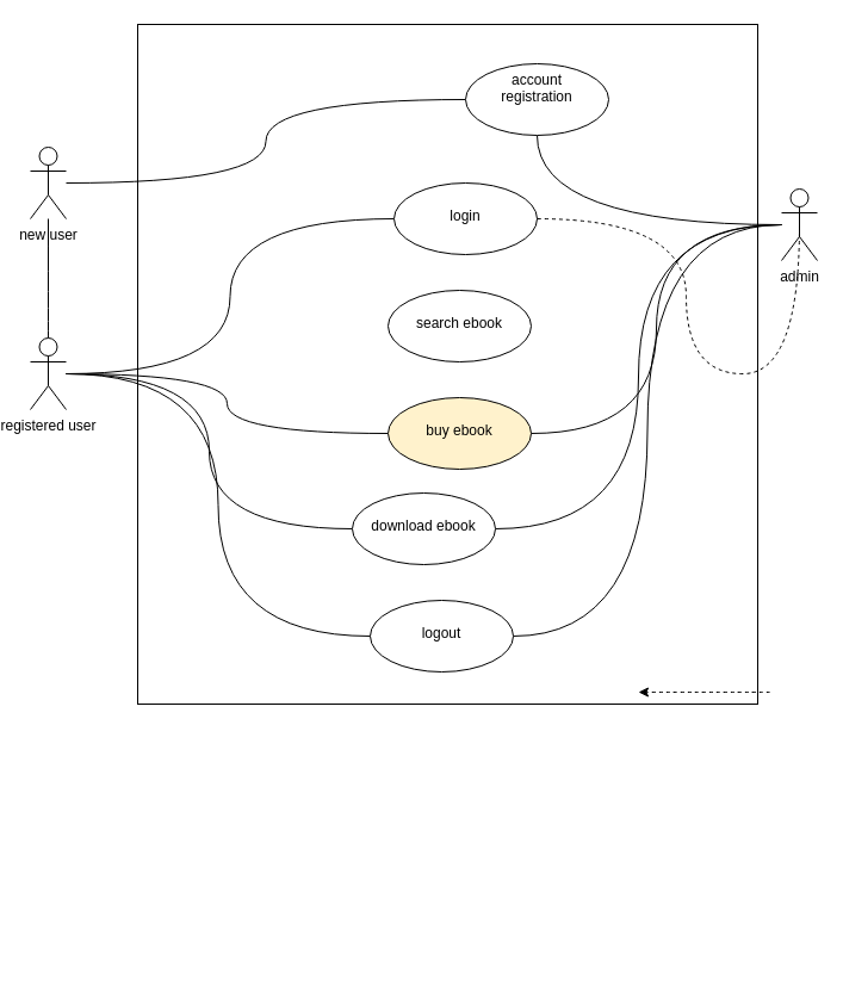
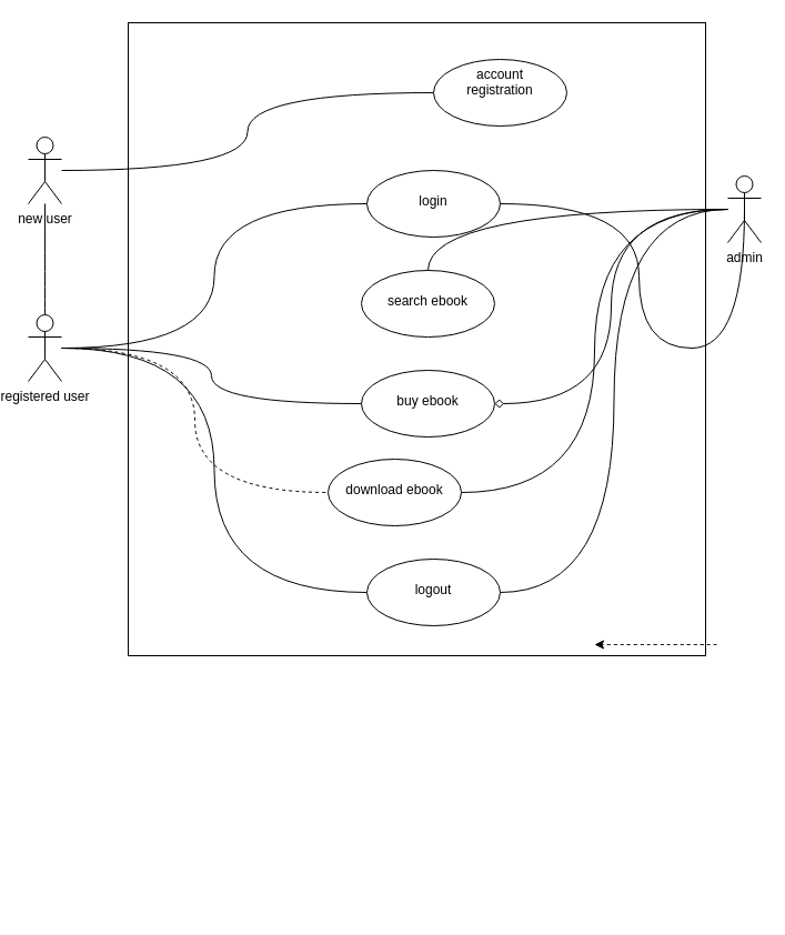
  <mxCell id="0" />
  <mxCell id="1" parent="0" />
  <mxCell id="2" value="" style="rounded=0;whiteSpace=wrap;html=1;" vertex="1" parent="1"><mxGeometry x="110" y="20" width="520" height="570" as="geometry" /></mxCell>
  <mxCell id="3" value="" style="edgeStyle=orthogonalEdgeStyle;orthogonalLoop=1;jettySize=auto;html=1;curved=1;endArrow=none;endFill=0;entryX=0;entryY=0.5;entryDx=0;entryDy=0;" parent="1" source="4" target="16" edge="1"><mxGeometry relative="1" as="geometry" /></mxCell>
  <mxCell id="4" value="new user" style="shape=umlActor;verticalLabelPosition=bottom;verticalAlign=top;html=1;" parent="1" vertex="1"><mxGeometry x="20" y="123" width="30" height="60" as="geometry" /></mxCell>
  <mxCell id="5" value="" style="edgeStyle=orthogonalEdgeStyle;curved=1;orthogonalLoop=1;jettySize=auto;html=1;endArrow=none;endFill=0;entryX=1;entryY=0.5;entryDx=0;entryDy=0;" parent="1" source="9" target="25" edge="1"><mxGeometry relative="1" as="geometry"><mxPoint x="760" y="173" as="targetPoint" /></mxGeometry></mxCell>
- <mxCell id="6" value="" style="edgeStyle=orthogonalEdgeStyle;curved=1;orthogonalLoop=1;jettySize=auto;html=1;startArrow=none;startFill=0;endArrow=none;endFill=0;" parent="1" source="9" target="16" edge="1"><mxGeometry relative="1" as="geometry"><mxPoint x="650" y="-167" as="targetPoint" /></mxGeometry></mxCell>
- <mxCell id="7" value="" style="edgeStyle=orthogonalEdgeStyle;curved=1;orthogonalLoop=1;jettySize=auto;html=1;startArrow=none;startFill=0;endArrow=none;endFill=0;entryX=1;entryY=0.5;entryDx=0;entryDy=0;" parent="1" source="9" target="20" edge="1"><mxGeometry relative="1" as="geometry"><mxPoint x="650" y="-47" as="targetPoint" /></mxGeometry></mxCell>
+ <mxCell id="6" value="" style="edgeStyle=orthogonalEdgeStyle;curved=1;orthogonalLoop=1;jettySize=auto;html=1;startArrow=none;startFill=0;endArrow=none;endFill=0;" parent="1" source="9" target="19" edge="1"><mxGeometry relative="1" as="geometry"><mxPoint x="650" y="-167" as="targetPoint" /></mxGeometry></mxCell>
+ <mxCell id="7" value="" style="edgeStyle=orthogonalEdgeStyle;curved=1;orthogonalLoop=1;jettySize=auto;html=1;startArrow=none;startFill=0;endArrow=diamond;endFill=0;entryX=1;entryY=0.5;entryDx=0;entryDy=0;" parent="1" source="9" target="20" edge="1"><mxGeometry relative="1" as="geometry"><mxPoint x="650" y="-47" as="targetPoint" /></mxGeometry></mxCell>
  <mxCell id="8" value="" style="edgeStyle=orthogonalEdgeStyle;curved=1;orthogonalLoop=1;jettySize=auto;html=1;startArrow=none;startFill=0;endArrow=none;endFill=0;entryX=1;entryY=0.5;entryDx=0;entryDy=0;" parent="1" source="9" target="26" edge="1"><mxGeometry relative="1" as="geometry"><mxPoint x="820" y="503" as="targetPoint" /></mxGeometry></mxCell>
  <mxCell id="9" value="admin" style="shape=umlActor;verticalLabelPosition=bottom;verticalAlign=top;html=1;" parent="1" vertex="1"><mxGeometry x="650" y="158" width="30" height="60" as="geometry" /></mxCell>
  <mxCell id="10" value="" style="edgeStyle=orthogonalEdgeStyle;curved=1;orthogonalLoop=1;jettySize=auto;html=1;entryX=0;entryY=0.5;entryDx=0;entryDy=0;endArrow=none;endFill=0;" parent="1" source="15" target="17" edge="1"><mxGeometry relative="1" as="geometry" /></mxCell>
  <mxCell id="11" value="" style="edgeStyle=orthogonalEdgeStyle;curved=1;orthogonalLoop=1;jettySize=auto;html=1;startArrow=none;startFill=0;endArrow=none;endFill=0;" parent="1" source="15" target="4" edge="1"><mxGeometry relative="1" as="geometry" /></mxCell>
  <mxCell id="12" value="" style="edgeStyle=orthogonalEdgeStyle;curved=1;orthogonalLoop=1;jettySize=auto;html=1;startArrow=none;startFill=0;endArrow=none;endFill=0;entryX=0;entryY=0.5;entryDx=0;entryDy=0;" parent="1" source="15" target="20" edge="1"><mxGeometry relative="1" as="geometry" /></mxCell>
- <mxCell id="13" value="" style="edgeStyle=orthogonalEdgeStyle;curved=1;orthogonalLoop=1;jettySize=auto;html=1;startArrow=none;startFill=0;endArrow=none;endFill=0;entryX=0;entryY=0.5;entryDx=0;entryDy=0;" parent="1" source="15" target="25" edge="1"><mxGeometry relative="1" as="geometry" /></mxCell>
+ <mxCell id="13" value="" style="edgeStyle=orthogonalEdgeStyle;curved=1;orthogonalLoop=1;jettySize=auto;html=1;startArrow=none;startFill=0;endArrow=none;endFill=0;entryX=0;entryY=0.5;entryDx=0;entryDy=0;dashed=1;" parent="1" source="15" target="25" edge="1"><mxGeometry relative="1" as="geometry" /></mxCell>
  <mxCell id="14" value="" style="edgeStyle=orthogonalEdgeStyle;curved=1;orthogonalLoop=1;jettySize=auto;html=1;startArrow=none;startFill=0;endArrow=none;endFill=0;entryX=0;entryY=0.5;entryDx=0;entryDy=0;" parent="1" source="15" target="26" edge="1"><mxGeometry relative="1" as="geometry" /></mxCell>
  <mxCell id="15" value="registered user" style="shape=umlActor;verticalLabelPosition=bottom;verticalAlign=top;html=1;" parent="1" vertex="1"><mxGeometry x="20" y="283" width="30" height="60" as="geometry" /></mxCell>
  <mxCell id="16" value="account &lt;br&gt;registration" style="ellipse;whiteSpace=wrap;html=1;verticalAlign=top;" parent="1" vertex="1"><mxGeometry x="385" y="53" width="120" height="60" as="geometry" /></mxCell>
  <mxCell id="17" value="&lt;br&gt;login" style="ellipse;whiteSpace=wrap;html=1;verticalAlign=top;" parent="1" vertex="1"><mxGeometry x="325" y="153" width="120" height="60" as="geometry" /></mxCell>
  <mxCell id="18" value="" style="edgeStyle=orthogonalEdgeStyle;curved=1;orthogonalLoop=1;jettySize=auto;html=1;dashed=1;" parent="1" edge="1"><mxGeometry relative="1" as="geometry"><mxPoint x="640" y="340" as="targetPoint" /></mxGeometry></mxCell>
  <mxCell id="19" value="&lt;br&gt;search ebook" style="ellipse;whiteSpace=wrap;html=1;verticalAlign=top;" parent="1" vertex="1"><mxGeometry x="320" y="243" width="120" height="60" as="geometry" /></mxCell>
- <mxCell id="20" value="&lt;br&gt;buy ebook" style="ellipse;whiteSpace=wrap;html=1;verticalAlign=top;fillColor=#fff2cc;" parent="1" vertex="1"><mxGeometry x="320" y="333" width="120" height="60" as="geometry" /></mxCell>
+ <mxCell id="20" value="&lt;br&gt;buy ebook" style="ellipse;whiteSpace=wrap;html=1;verticalAlign=top;" parent="1" vertex="1"><mxGeometry x="320" y="333" width="120" height="60" as="geometry" /></mxCell>
  <mxCell id="21" value="" style="edgeStyle=orthogonalEdgeStyle;curved=1;orthogonalLoop=1;jettySize=auto;html=1;dashed=1;startArrow=none;startFill=0;endArrow=classic;endFill=1;exitX=0.5;exitY=1;exitDx=0;exitDy=0;entryX=1;entryY=0.5;entryDx=0;entryDy=0;" parent="1" edge="1"><mxGeometry relative="1" as="geometry"><mxPoint x="640" y="820" as="targetPoint" /></mxGeometry></mxCell>
  <mxCell id="22" value="" style="edgeStyle=orthogonalEdgeStyle;curved=1;orthogonalLoop=1;jettySize=auto;html=1;dashed=1;startArrow=none;startFill=0;endArrow=classic;endFill=1;entryX=1;entryY=0.5;entryDx=0;entryDy=0;" parent="1" edge="1"><mxGeometry relative="1" as="geometry"><mxPoint x="640" y="700" as="targetPoint" /></mxGeometry></mxCell>
  <mxCell id="23" value="" style="edgeStyle=orthogonalEdgeStyle;curved=1;orthogonalLoop=1;jettySize=auto;html=1;startArrow=none;startFill=0;endArrow=classic;endFill=1;dashed=1;entryX=0;entryY=0.5;entryDx=0;entryDy=0;exitX=1;exitY=0.5;exitDx=0;exitDy=0;" parent="1" edge="1"><mxGeometry relative="1" as="geometry"><mxPoint x="640" y="580" as="sourcePoint" /><mxPoint x="530" y="580" as="targetPoint" /></mxGeometry></mxCell>
  <mxCell id="24" value="" style="edgeStyle=orthogonalEdgeStyle;curved=1;orthogonalLoop=1;jettySize=auto;html=1;startArrow=none;startFill=0;endArrow=classic;endFill=1;dashed=1;" parent="1" edge="1"><mxGeometry relative="1" as="geometry"><mxPoint x="580" y="670" as="sourcePoint" /></mxGeometry></mxCell>
  <mxCell id="25" value="&lt;br&gt;download ebook" style="ellipse;whiteSpace=wrap;html=1;verticalAlign=top;" parent="1" vertex="1"><mxGeometry x="290" y="413" width="120" height="60" as="geometry" /></mxCell>
- <mxCell id="26" value="&lt;br&gt;logout" style="ellipse;whiteSpace=wrap;html=1;verticalAlign=top;" parent="1" vertex="1"><mxGeometry x="305" y="503" width="120" height="60" as="geometry" /></mxCell>
- <mxCell id="27" value="" style="endArrow=none;html=1;rounded=1;exitX=1;exitY=0.5;exitDx=0;exitDy=0;edgeStyle=orthogonalEdgeStyle;curved=1;entryX=0.5;entryY=0.5;entryDx=0;entryDy=0;entryPerimeter=0;dashed=1;" edge="1" parent="1" source="17" target="9"><mxGeometry width="50" height="50" relative="1" as="geometry"><mxPoint x="390" y="473" as="sourcePoint" /><mxPoint x="440" y="423" as="targetPoint" /><Array as="points"><mxPoint x="570" y="183" /><mxPoint x="570" y="313" /></Array></mxGeometry></mxCell>
+ <mxCell id="26" value="&lt;br&gt;logout" style="ellipse;whiteSpace=wrap;html=1;verticalAlign=top;" parent="1" vertex="1"><mxGeometry x="325" y="503" width="120" height="60" as="geometry" /></mxCell>
+ <mxCell id="27" value="" style="endArrow=none;html=1;rounded=1;exitX=1;exitY=0.5;exitDx=0;exitDy=0;edgeStyle=orthogonalEdgeStyle;curved=1;entryX=0.5;entryY=0.5;entryDx=0;entryDy=0;entryPerimeter=0;" edge="1" parent="1" source="17" target="9"><mxGeometry width="50" height="50" relative="1" as="geometry"><mxPoint x="390" y="473" as="sourcePoint" /><mxPoint x="440" y="423" as="targetPoint" /><Array as="points"><mxPoint x="570" y="183" /><mxPoint x="570" y="313" /></Array></mxGeometry></mxCell>
